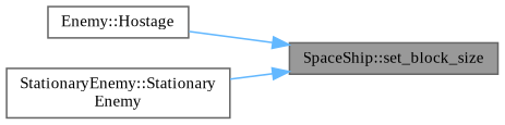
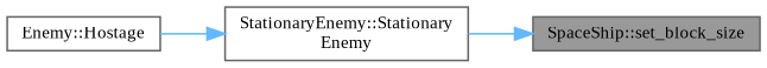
  digraph {
    fontname="Liberation Serif"
    rankdir=RL
    node [color=grey40 fillcolor=white fontname="Liberation Serif" fontsize=10 shape=box style=filled]
    edge [color=steelblue1 dir=back fontname="Liberation Serif" fontsize=10 labelfontname=Helvetica labelfontsize=10 style=solid]
    n1 [color=gray40 fillcolor=grey60 fontcolor=black height=0.2 label="SpaceShip::set_block_size" width=0.4]
    n2 [height=0.2 label="Enemy::Hostage" width=0.4]
    n3 [height=0.2 label="StationaryEnemy::Stationary\lEnemy" width=0.4]
-   n1 -> n2
+   n3 -> n2
    n1 -> n3
  }
